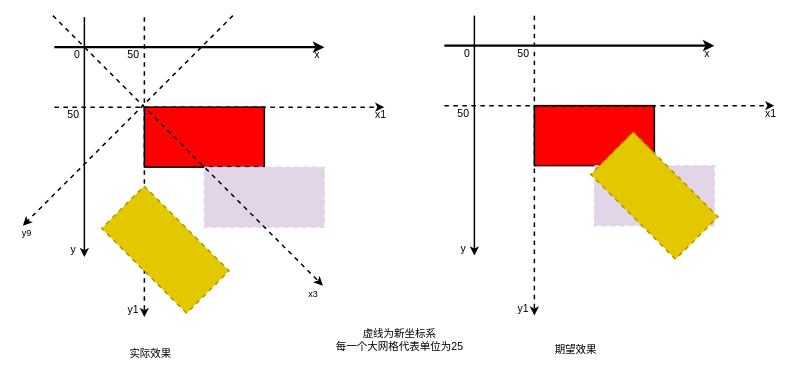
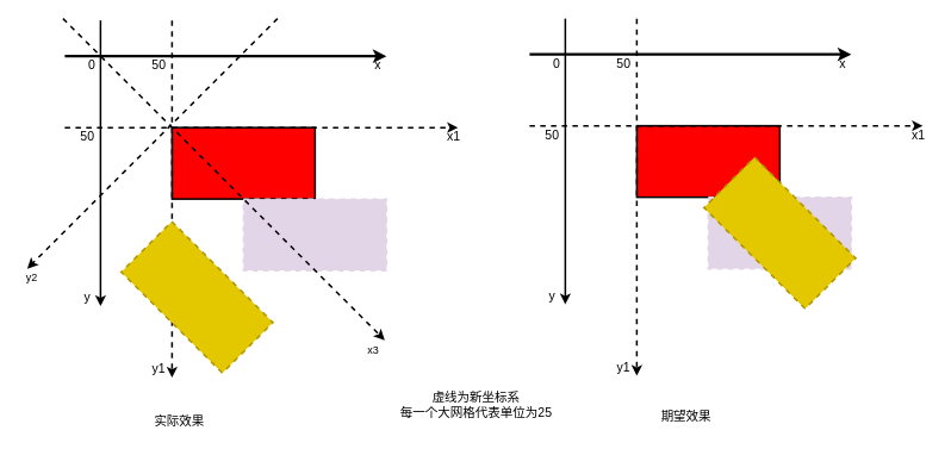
  <mxCell id="0" />
  <mxCell id="1" parent="0" />
  <mxCell id="2" value="" style="endArrow=classic;html=1;strokeWidth=2;" parent="1" edge="1"><mxGeometry width="50" height="50" relative="1" as="geometry"><mxPoint x="112" y="22" as="sourcePoint" /><mxPoint x="112" y="342" as="targetPoint" /></mxGeometry></mxCell>
  <mxCell id="3" value="" style="endArrow=classic;html=1;strokeWidth=3;" parent="1" edge="1"><mxGeometry width="50" height="50" relative="1" as="geometry"><mxPoint x="72" y="62" as="sourcePoint" /><mxPoint x="432" y="62" as="targetPoint" /></mxGeometry></mxCell>
  <mxCell id="4" value="&lt;font style=&quot;font-size: 14px&quot;&gt;x&lt;/font&gt;" style="text;html=1;align=center;verticalAlign=middle;resizable=0;points=[];autosize=1;" parent="1" vertex="1"><mxGeometry x="412" y="62" width="20" height="20" as="geometry" /></mxCell>
  <mxCell id="5" value="&lt;font style=&quot;font-size: 14px&quot;&gt;y&lt;/font&gt;" style="text;html=1;align=center;verticalAlign=middle;resizable=0;points=[];autosize=1;" parent="1" vertex="1"><mxGeometry x="87" y="322" width="20" height="20" as="geometry" /></mxCell>
  <mxCell id="6" value="" style="rounded=0;whiteSpace=wrap;html=1;strokeWidth=2;fillColor=#FF0000;" parent="1" vertex="1"><mxGeometry x="192" y="142" width="160" height="80" as="geometry" /></mxCell>
  <mxCell id="7" value="" style="endArrow=classic;html=1;strokeWidth=2;dashed=1;" parent="1" edge="1"><mxGeometry width="50" height="50" relative="1" as="geometry"><mxPoint x="192" y="22" as="sourcePoint" /><mxPoint x="192" y="422" as="targetPoint" /></mxGeometry></mxCell>
  <mxCell id="8" value="" style="endArrow=classic;html=1;dashed=1;strokeWidth=2;" parent="1" edge="1"><mxGeometry width="50" height="50" relative="1" as="geometry"><mxPoint x="72" y="142" as="sourcePoint" /><mxPoint x="512" y="142" as="targetPoint" /></mxGeometry></mxCell>
  <mxCell id="9" value="&lt;font style=&quot;font-size: 14px&quot;&gt;x1&lt;/font&gt;" style="text;html=1;align=center;verticalAlign=middle;resizable=0;points=[];autosize=1;" parent="1" vertex="1"><mxGeometry x="492" y="142" width="30" height="20" as="geometry" /></mxCell>
  <mxCell id="10" value="&lt;font style=&quot;font-size: 14px&quot;&gt;y1&lt;/font&gt;" style="text;html=1;align=center;verticalAlign=middle;resizable=0;points=[];autosize=1;" parent="1" vertex="1"><mxGeometry x="162" y="402" width="30" height="20" as="geometry" /></mxCell>
  <mxCell id="11" value="" style="rounded=0;whiteSpace=wrap;html=1;dashed=1;strokeWidth=2;strokeColor=#E1D5E7;fillColor=#E1D5E7;" parent="1" vertex="1"><mxGeometry x="272" y="222" width="160" height="80" as="geometry" /></mxCell>
  <mxCell id="12" value="&lt;font style=&quot;font-size: 14px&quot;&gt;0&lt;/font&gt;" style="text;html=1;align=center;verticalAlign=middle;resizable=0;points=[];autosize=1;" parent="1" vertex="1"><mxGeometry x="92" y="62" width="20" height="20" as="geometry" /></mxCell>
  <mxCell id="13" value="&lt;font style=&quot;font-size: 14px&quot;&gt;50&lt;/font&gt;" style="text;html=1;align=center;verticalAlign=middle;resizable=0;points=[];autosize=1;" parent="1" vertex="1"><mxGeometry x="162" y="62" width="30" height="20" as="geometry" /></mxCell>
  <mxCell id="14" value="&lt;font style=&quot;font-size: 14px&quot;&gt;50&lt;/font&gt;" style="text;html=1;align=center;verticalAlign=middle;resizable=0;points=[];autosize=1;" parent="1" vertex="1"><mxGeometry x="82" y="142" width="30" height="20" as="geometry" /></mxCell>
  <mxCell id="15" value="" style="endArrow=classic;html=1;strokeWidth=2;dashed=1;" parent="1" edge="1"><mxGeometry width="50" height="50" relative="1" as="geometry"><mxPoint x="310" y="20" as="sourcePoint" /><mxPoint x="30" y="300" as="targetPoint" /></mxGeometry></mxCell>
  <mxCell id="16" value="" style="endArrow=classic;html=1;dashed=1;strokeWidth=2;" parent="1" edge="1"><mxGeometry width="50" height="50" relative="1" as="geometry"><mxPoint x="70" y="20" as="sourcePoint" /><mxPoint x="430" y="380" as="targetPoint" /></mxGeometry></mxCell>
- <mxCell id="17" value="y9" style="text;html=1;align=center;verticalAlign=middle;resizable=0;points=[];autosize=1;" parent="1" vertex="1"><mxGeometry x="20" y="300" width="30" height="20" as="geometry" /></mxCell>
+ <mxCell id="17" value="y2" style="text;html=1;align=center;verticalAlign=middle;resizable=0;points=[];autosize=1;" parent="1" vertex="1"><mxGeometry x="20" y="300" width="30" height="20" as="geometry" /></mxCell>
  <mxCell id="18" value="x3" style="text;html=1;align=center;verticalAlign=middle;resizable=0;points=[];autosize=1;" parent="1" vertex="1"><mxGeometry x="402" y="382" width="30" height="20" as="geometry" /></mxCell>
  <mxCell id="19" value="" style="rounded=0;whiteSpace=wrap;html=1;dashed=1;strokeWidth=2;strokeColor=#B09500;fillColor=#e3c800;rotation=45;fontColor=#ffffff;" parent="1" vertex="1"><mxGeometry x="140" y="292" width="160" height="80" as="geometry" /></mxCell>
  <mxCell id="20" value="" style="endArrow=classic;html=1;strokeWidth=2;" parent="1" edge="1"><mxGeometry width="50" height="50" relative="1" as="geometry"><mxPoint x="632" y="20" as="sourcePoint" /><mxPoint x="632" y="340" as="targetPoint" /></mxGeometry></mxCell>
  <mxCell id="21" value="" style="endArrow=classic;html=1;strokeWidth=3;" parent="1" edge="1"><mxGeometry width="50" height="50" relative="1" as="geometry"><mxPoint x="592" y="60" as="sourcePoint" /><mxPoint x="952" y="60" as="targetPoint" /></mxGeometry></mxCell>
  <mxCell id="22" value="&lt;font style=&quot;font-size: 14px&quot;&gt;x&lt;/font&gt;" style="text;html=1;align=center;verticalAlign=middle;resizable=0;points=[];autosize=1;" parent="1" vertex="1"><mxGeometry x="932" y="60" width="20" height="20" as="geometry" /></mxCell>
  <mxCell id="23" value="&lt;font style=&quot;font-size: 14px&quot;&gt;y&lt;/font&gt;" style="text;html=1;align=center;verticalAlign=middle;resizable=0;points=[];autosize=1;" parent="1" vertex="1"><mxGeometry x="607" y="320" width="20" height="20" as="geometry" /></mxCell>
  <mxCell id="24" value="" style="rounded=0;whiteSpace=wrap;html=1;strokeWidth=2;fillColor=#FF0000;" parent="1" vertex="1"><mxGeometry x="712" y="140" width="160" height="80" as="geometry" /></mxCell>
  <mxCell id="25" value="" style="endArrow=classic;html=1;strokeWidth=2;dashed=1;" parent="1" edge="1"><mxGeometry width="50" height="50" relative="1" as="geometry"><mxPoint x="712" y="20" as="sourcePoint" /><mxPoint x="712" y="420" as="targetPoint" /></mxGeometry></mxCell>
  <mxCell id="26" value="" style="endArrow=classic;html=1;dashed=1;strokeWidth=2;" parent="1" edge="1"><mxGeometry width="50" height="50" relative="1" as="geometry"><mxPoint x="592" y="140" as="sourcePoint" /><mxPoint x="1032" y="140" as="targetPoint" /></mxGeometry></mxCell>
  <mxCell id="27" value="&lt;font style=&quot;font-size: 14px&quot;&gt;x1&lt;/font&gt;" style="text;html=1;align=center;verticalAlign=middle;resizable=0;points=[];autosize=1;" parent="1" vertex="1"><mxGeometry x="1012" y="140" width="30" height="20" as="geometry" /></mxCell>
  <mxCell id="28" value="&lt;font style=&quot;font-size: 14px&quot;&gt;y1&lt;/font&gt;" style="text;html=1;align=center;verticalAlign=middle;resizable=0;points=[];autosize=1;" parent="1" vertex="1"><mxGeometry x="682" y="400" width="30" height="20" as="geometry" /></mxCell>
  <mxCell id="29" value="" style="rounded=0;whiteSpace=wrap;html=1;dashed=1;strokeWidth=2;strokeColor=#E1D5E7;fillColor=#E1D5E7;" parent="1" vertex="1"><mxGeometry x="792" y="220" width="160" height="80" as="geometry" /></mxCell>
  <mxCell id="30" value="&lt;font style=&quot;font-size: 14px&quot;&gt;0&lt;/font&gt;" style="text;html=1;align=center;verticalAlign=middle;resizable=0;points=[];autosize=1;" parent="1" vertex="1"><mxGeometry x="612" y="60" width="20" height="20" as="geometry" /></mxCell>
  <mxCell id="31" value="&lt;font style=&quot;font-size: 14px&quot;&gt;虚线为新坐标系&lt;br&gt;每一个大网格代表单位为25&lt;br&gt;&lt;/font&gt;" style="text;html=1;align=center;verticalAlign=middle;resizable=0;points=[];autosize=1;" parent="1" vertex="1"><mxGeometry x="437" y="437" width="190" height="30" as="geometry" /></mxCell>
  <mxCell id="32" value="&lt;font style=&quot;font-size: 14px&quot;&gt;50&lt;/font&gt;" style="text;html=1;align=center;verticalAlign=middle;resizable=0;points=[];autosize=1;" parent="1" vertex="1"><mxGeometry x="682" y="60" width="30" height="20" as="geometry" /></mxCell>
  <mxCell id="33" value="&lt;font style=&quot;font-size: 14px&quot;&gt;50&lt;/font&gt;" style="text;html=1;align=center;verticalAlign=middle;resizable=0;points=[];autosize=1;" parent="1" vertex="1"><mxGeometry x="602" y="140" width="30" height="20" as="geometry" /></mxCell>
  <mxCell id="34" value="" style="rounded=0;whiteSpace=wrap;html=1;dashed=1;strokeWidth=2;strokeColor=#B09500;fillColor=#e3c800;rotation=45;fontColor=#ffffff;" parent="1" vertex="1"><mxGeometry x="792" y="220" width="160" height="80" as="geometry" /></mxCell>
  <mxCell id="35" value="&lt;font style=&quot;font-size: 14px&quot;&gt;实际效果&lt;/font&gt;" style="text;html=1;align=center;verticalAlign=middle;resizable=0;points=[];autosize=1;" parent="1" vertex="1"><mxGeometry x="165" y="460" width="70" height="20" as="geometry" /></mxCell>
  <mxCell id="36" value="&lt;font style=&quot;font-size: 14px&quot;&gt;期望效果&lt;/font&gt;" style="text;html=1;align=center;verticalAlign=middle;resizable=0;points=[];autosize=1;" parent="1" vertex="1"><mxGeometry x="732" y="455" width="70" height="20" as="geometry" /></mxCell>
